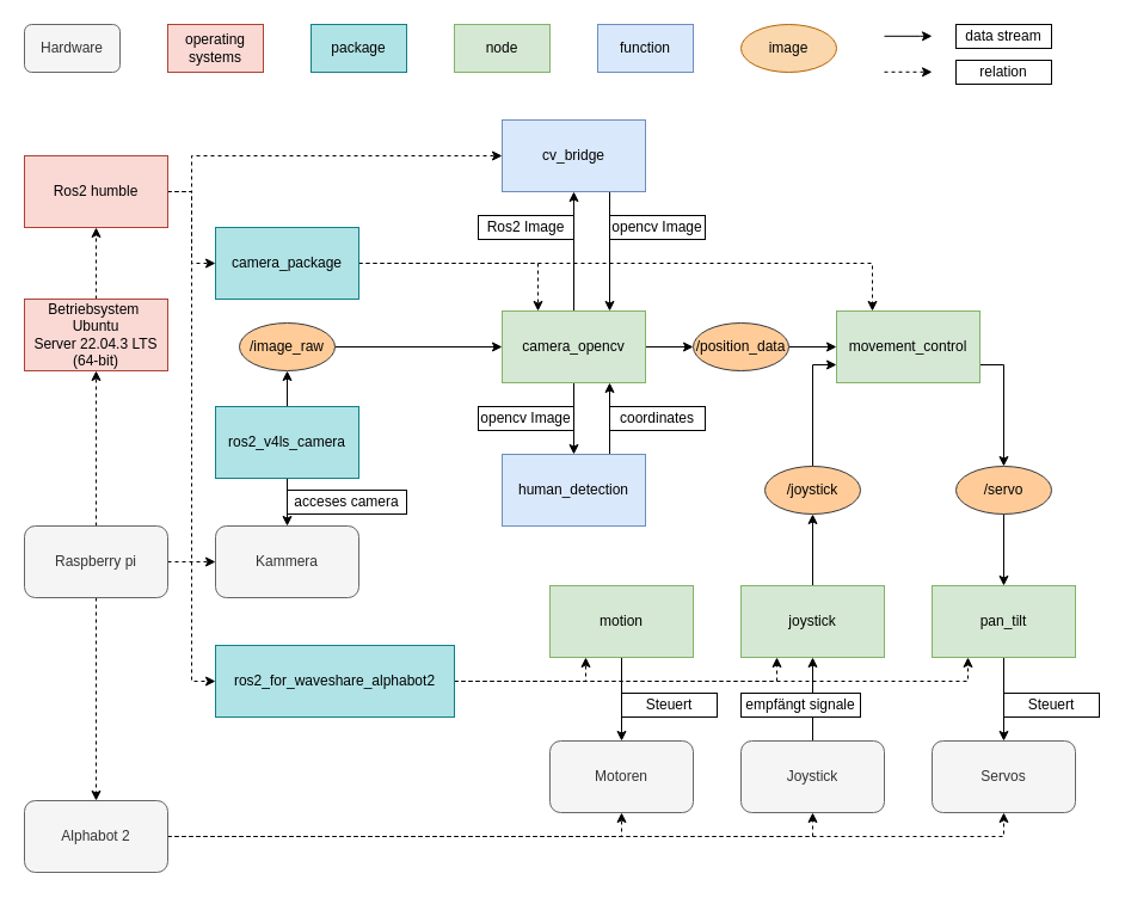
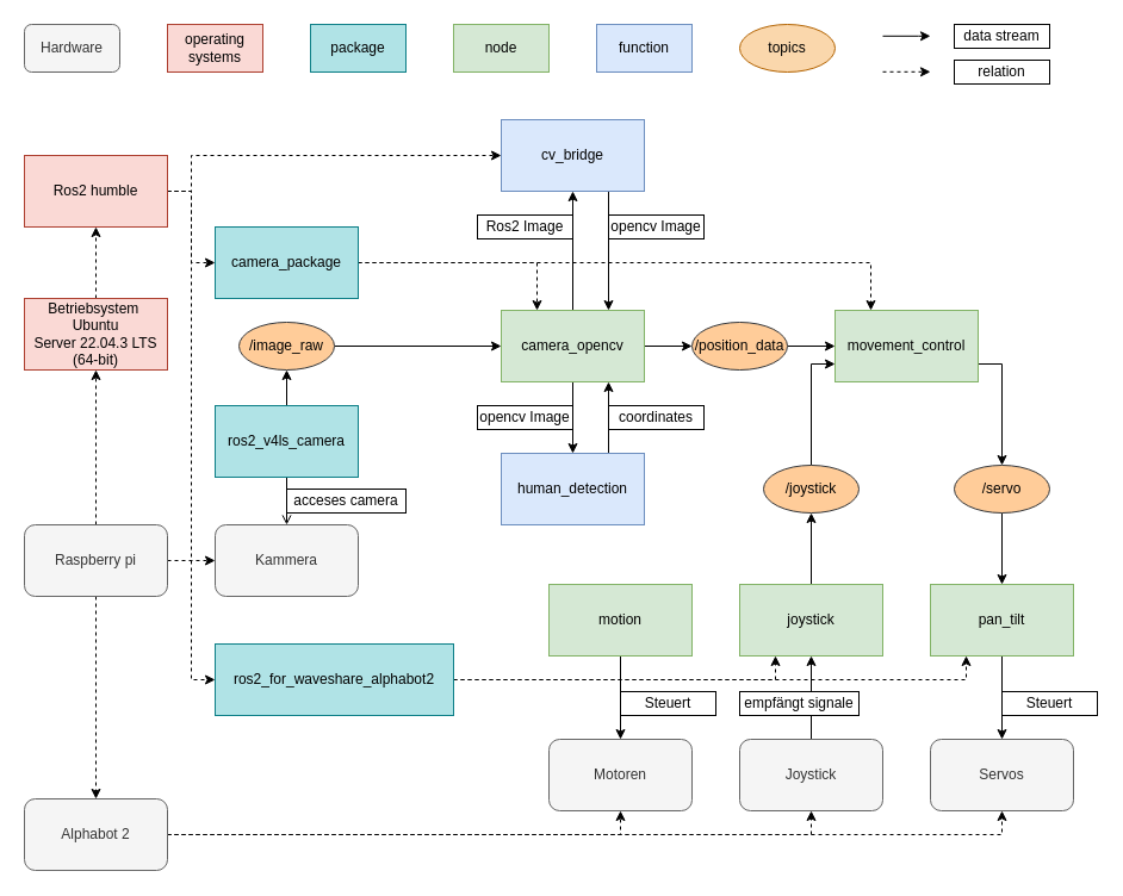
  <mxCell id="0" />
  <mxCell id="1" parent="0" />
  <mxCell id="2" style="edgeStyle=orthogonalEdgeStyle;rounded=0;orthogonalLoop=1;jettySize=auto;html=1;exitX=1;exitY=0.5;exitDx=0;exitDy=0;entryX=0.5;entryY=1;entryDx=0;entryDy=0;dashed=1;" parent="1" source="5" target="16" edge="1"><mxGeometry relative="1" as="geometry" /></mxCell>
  <mxCell id="3" style="edgeStyle=orthogonalEdgeStyle;rounded=0;orthogonalLoop=1;jettySize=auto;html=1;exitX=1;exitY=0.5;exitDx=0;exitDy=0;entryX=0.5;entryY=1;entryDx=0;entryDy=0;dashed=1;" parent="1" source="5" target="18" edge="1"><mxGeometry relative="1" as="geometry" /></mxCell>
  <mxCell id="4" style="edgeStyle=orthogonalEdgeStyle;rounded=0;orthogonalLoop=1;jettySize=auto;html=1;exitX=1;exitY=0.5;exitDx=0;exitDy=0;entryX=0.5;entryY=1;entryDx=0;entryDy=0;dashed=1;" parent="1" source="5" target="20" edge="1"><mxGeometry relative="1" as="geometry" /></mxCell>
  <mxCell id="5" value="Alphabot 2" style="rounded=1;whiteSpace=wrap;html=1;fillColor=#f5f5f5;fontColor=#333333;strokeColor=#666666;" parent="1" vertex="1"><mxGeometry x="20" y="670" width="120" height="60" as="geometry" /></mxCell>
  <mxCell id="6" style="edgeStyle=orthogonalEdgeStyle;rounded=0;orthogonalLoop=1;jettySize=auto;html=1;exitX=0.5;exitY=1;exitDx=0;exitDy=0;entryX=0.5;entryY=0;entryDx=0;entryDy=0;dashed=1;" parent="1" source="9" target="5" edge="1"><mxGeometry relative="1" as="geometry" /></mxCell>
  <mxCell id="7" style="edgeStyle=orthogonalEdgeStyle;rounded=0;orthogonalLoop=1;jettySize=auto;html=1;exitX=0.5;exitY=0;exitDx=0;exitDy=0;entryX=0.5;entryY=1;entryDx=0;entryDy=0;dashed=1;" parent="1" source="9" target="11" edge="1"><mxGeometry relative="1" as="geometry" /></mxCell>
  <mxCell id="8" value="" style="edgeStyle=orthogonalEdgeStyle;rounded=0;orthogonalLoop=1;jettySize=auto;html=1;entryX=0;entryY=0.5;entryDx=0;entryDy=0;dashed=1;" parent="1" source="9" target="17" edge="1"><mxGeometry relative="1" as="geometry" /></mxCell>
  <mxCell id="9" value="Raspberry pi" style="whiteSpace=wrap;html=1;rounded=1;fillColor=#f5f5f5;fontColor=#333333;strokeColor=#666666;" parent="1" vertex="1"><mxGeometry x="20" y="440" width="120" height="60" as="geometry" /></mxCell>
  <mxCell id="10" style="edgeStyle=orthogonalEdgeStyle;rounded=0;orthogonalLoop=1;jettySize=auto;html=1;exitX=0.5;exitY=0;exitDx=0;exitDy=0;entryX=0.5;entryY=1;entryDx=0;entryDy=0;dashed=1;" parent="1" source="11" target="15" edge="1"><mxGeometry relative="1" as="geometry" /></mxCell>
  <mxCell id="11" value="Betriebsystem&amp;nbsp;&lt;br&gt;Ubuntu&lt;br/&gt;Server 22.04.3 LTS (64-bit)" style="rounded=0;whiteSpace=wrap;html=1;fillColor=#fad9d5;strokeColor=#ae4132;" parent="1" vertex="1"><mxGeometry x="20" y="250" width="120" height="60" as="geometry" /></mxCell>
  <mxCell id="12" style="edgeStyle=orthogonalEdgeStyle;rounded=0;orthogonalLoop=1;jettySize=auto;html=1;exitX=1;exitY=0.5;exitDx=0;exitDy=0;entryX=0;entryY=0.5;entryDx=0;entryDy=0;dashed=1;" parent="1" source="15" target="37" edge="1"><mxGeometry relative="1" as="geometry" /></mxCell>
  <mxCell id="13" style="edgeStyle=orthogonalEdgeStyle;rounded=0;orthogonalLoop=1;jettySize=auto;html=1;exitX=1;exitY=0.5;exitDx=0;exitDy=0;entryX=0;entryY=0.5;entryDx=0;entryDy=0;dashed=1;" edge="1" parent="1" source="15" target="48"><mxGeometry relative="1" as="geometry" /></mxCell>
  <mxCell id="14" style="edgeStyle=orthogonalEdgeStyle;rounded=0;orthogonalLoop=1;jettySize=auto;html=1;entryX=0;entryY=0.5;entryDx=0;entryDy=0;dashed=1;" edge="1" parent="1" source="15" target="25"><mxGeometry relative="1" as="geometry"><Array as="points"><mxPoint x="160" y="160" /><mxPoint x="160" y="130" /></Array></mxGeometry></mxCell>
  <mxCell id="15" value="Ros2 humble" style="rounded=0;whiteSpace=wrap;html=1;fillColor=#fad9d5;strokeColor=#ae4132;" parent="1" vertex="1"><mxGeometry x="20" y="130" width="120" height="60" as="geometry" /></mxCell>
  <mxCell id="16" value="Servos" style="whiteSpace=wrap;html=1;rounded=1;fillColor=#f5f5f5;fontColor=#333333;strokeColor=#666666;" parent="1" vertex="1"><mxGeometry x="780" y="620" width="120" height="60" as="geometry" /></mxCell>
  <mxCell id="17" value="Kammera" style="whiteSpace=wrap;html=1;rounded=1;fillColor=#f5f5f5;fontColor=#333333;strokeColor=#666666;" parent="1" vertex="1"><mxGeometry x="180" y="440" width="120" height="60" as="geometry" /></mxCell>
  <mxCell id="18" value="Motoren" style="whiteSpace=wrap;html=1;rounded=1;fillColor=#f5f5f5;fontColor=#333333;strokeColor=#666666;" parent="1" vertex="1"><mxGeometry x="460" y="620" width="120" height="60" as="geometry" /></mxCell>
  <mxCell id="19" style="edgeStyle=orthogonalEdgeStyle;rounded=0;orthogonalLoop=1;jettySize=auto;html=1;exitX=0.5;exitY=0;exitDx=0;exitDy=0;entryX=0.5;entryY=1;entryDx=0;entryDy=0;" parent="1" source="20" target="39" edge="1"><mxGeometry relative="1" as="geometry" /></mxCell>
  <mxCell id="20" value="Joystick" style="rounded=1;whiteSpace=wrap;html=1;fillColor=#f5f5f5;fontColor=#333333;strokeColor=#666666;" parent="1" vertex="1"><mxGeometry x="620" y="620" width="120" height="60" as="geometry" /></mxCell>
- <mxCell id="21" style="edgeStyle=orthogonalEdgeStyle;rounded=0;orthogonalLoop=1;jettySize=auto;html=1;exitX=0.5;exitY=1;exitDx=0;exitDy=0;entryX=0.5;entryY=0;entryDx=0;entryDy=0;" parent="1" source="23" target="17" edge="1"><mxGeometry relative="1" as="geometry" /></mxCell>
+ <mxCell id="21" style="edgeStyle=orthogonalEdgeStyle;rounded=0;orthogonalLoop=1;jettySize=auto;html=1;exitX=0.5;exitY=1;exitDx=0;exitDy=0;entryX=0.5;entryY=0;entryDx=0;entryDy=0;endArrow=open;" parent="1" source="23" target="17" edge="1"><mxGeometry relative="1" as="geometry" /></mxCell>
  <mxCell id="22" style="edgeStyle=orthogonalEdgeStyle;rounded=0;orthogonalLoop=1;jettySize=auto;html=1;exitX=0.5;exitY=0;exitDx=0;exitDy=0;entryX=0.5;entryY=1;entryDx=0;entryDy=0;" edge="1" parent="1" source="23" target="45"><mxGeometry relative="1" as="geometry" /></mxCell>
  <mxCell id="23" value="ros2_v4ls_camera" style="rounded=0;whiteSpace=wrap;html=1;fillColor=#b0e3e6;strokeColor=#0e8088;" parent="1" vertex="1"><mxGeometry x="180" y="340" width="120" height="60" as="geometry" /></mxCell>
  <mxCell id="24" style="edgeStyle=orthogonalEdgeStyle;rounded=0;orthogonalLoop=1;jettySize=auto;html=1;exitX=0.75;exitY=1;exitDx=0;exitDy=0;entryX=0.75;entryY=0;entryDx=0;entryDy=0;" parent="1" source="25" target="29" edge="1"><mxGeometry relative="1" as="geometry"><mxPoint x="640" y="220" as="sourcePoint" /><mxPoint x="750" y="270" as="targetPoint" /></mxGeometry></mxCell>
  <mxCell id="25" value="cv_bridge" style="rounded=0;whiteSpace=wrap;html=1;fillColor=#dae8fc;strokeColor=#6c8ebf;" parent="1" vertex="1"><mxGeometry x="420" y="100" width="120" height="60" as="geometry" /></mxCell>
  <mxCell id="26" style="edgeStyle=orthogonalEdgeStyle;rounded=0;orthogonalLoop=1;jettySize=auto;html=1;exitX=0.5;exitY=0;exitDx=0;exitDy=0;entryX=0.5;entryY=1;entryDx=0;entryDy=0;" parent="1" source="29" target="25" edge="1"><mxGeometry relative="1" as="geometry"><mxPoint x="730" y="270" as="sourcePoint" /><mxPoint x="660" y="320" as="targetPoint" /></mxGeometry></mxCell>
  <mxCell id="27" style="edgeStyle=orthogonalEdgeStyle;rounded=0;orthogonalLoop=1;jettySize=auto;html=1;entryX=0.5;entryY=0;entryDx=0;entryDy=0;exitX=0.5;exitY=1;exitDx=0;exitDy=0;" parent="1" source="29" target="31" edge="1"><mxGeometry relative="1" as="geometry"><mxPoint x="720" y="220" as="sourcePoint" /></mxGeometry></mxCell>
  <mxCell id="28" style="edgeStyle=orthogonalEdgeStyle;rounded=0;orthogonalLoop=1;jettySize=auto;html=1;exitX=1;exitY=0.5;exitDx=0;exitDy=0;entryX=0;entryY=0.5;entryDx=0;entryDy=0;" edge="1" parent="1" source="29" target="50"><mxGeometry relative="1" as="geometry" /></mxCell>
  <mxCell id="29" value="camera_opencv" style="rounded=0;whiteSpace=wrap;html=1;fillColor=#d5e8d4;strokeColor=#82b366;" parent="1" vertex="1"><mxGeometry x="420" y="260" width="120" height="60" as="geometry" /></mxCell>
  <mxCell id="30" style="edgeStyle=orthogonalEdgeStyle;rounded=0;orthogonalLoop=1;jettySize=auto;html=1;exitX=0.75;exitY=0;exitDx=0;exitDy=0;entryX=0.75;entryY=1;entryDx=0;entryDy=0;" edge="1" parent="1" source="31" target="29"><mxGeometry relative="1" as="geometry" /></mxCell>
  <mxCell id="31" value="human_detection" style="rounded=0;whiteSpace=wrap;html=1;fillColor=#dae8fc;strokeColor=#6c8ebf;" parent="1" vertex="1"><mxGeometry x="420" y="380" width="120" height="60" as="geometry" /></mxCell>
  <mxCell id="32" style="edgeStyle=orthogonalEdgeStyle;rounded=0;orthogonalLoop=1;jettySize=auto;html=1;exitX=1;exitY=0.75;exitDx=0;exitDy=0;entryX=0.5;entryY=0;entryDx=0;entryDy=0;" edge="1" parent="1" source="33" target="52"><mxGeometry relative="1" as="geometry" /></mxCell>
  <mxCell id="33" value="movement_control" style="rounded=0;whiteSpace=wrap;html=1;fillColor=#d5e8d4;strokeColor=#82b366;" parent="1" vertex="1"><mxGeometry x="700" y="260" width="120" height="60" as="geometry" /></mxCell>
- <mxCell id="34" style="edgeStyle=orthogonalEdgeStyle;rounded=0;orthogonalLoop=1;jettySize=auto;html=1;exitX=1;exitY=0.5;exitDx=0;exitDy=0;entryX=0.25;entryY=1;entryDx=0;entryDy=0;dashed=1;" edge="1" parent="1" source="37" target="43"><mxGeometry relative="1" as="geometry" /></mxCell>
  <mxCell id="35" style="edgeStyle=orthogonalEdgeStyle;rounded=0;orthogonalLoop=1;jettySize=auto;html=1;exitX=1;exitY=0.5;exitDx=0;exitDy=0;entryX=0.25;entryY=1;entryDx=0;entryDy=0;dashed=1;" edge="1" parent="1" source="37" target="39"><mxGeometry relative="1" as="geometry" /></mxCell>
  <mxCell id="36" style="edgeStyle=orthogonalEdgeStyle;rounded=0;orthogonalLoop=1;jettySize=auto;html=1;exitX=1;exitY=0.5;exitDx=0;exitDy=0;entryX=0.25;entryY=1;entryDx=0;entryDy=0;dashed=1;" edge="1" parent="1" source="37" target="41"><mxGeometry relative="1" as="geometry" /></mxCell>
  <mxCell id="37" value="ros2_for_waveshare_alphabot2" style="rounded=0;whiteSpace=wrap;html=1;fillColor=#b0e3e6;strokeColor=#0e8088;" parent="1" vertex="1"><mxGeometry x="180" y="540" width="200" height="60" as="geometry" /></mxCell>
  <mxCell id="38" style="edgeStyle=orthogonalEdgeStyle;rounded=0;orthogonalLoop=1;jettySize=auto;html=1;exitX=0.5;exitY=0;exitDx=0;exitDy=0;entryX=0.5;entryY=1;entryDx=0;entryDy=0;" edge="1" parent="1" source="39" target="54"><mxGeometry relative="1" as="geometry" /></mxCell>
  <mxCell id="39" value="joystick" style="rounded=0;whiteSpace=wrap;html=1;fillColor=#d5e8d4;strokeColor=#82b366;" parent="1" vertex="1"><mxGeometry x="620" y="490" width="120" height="60" as="geometry" /></mxCell>
  <mxCell id="40" style="edgeStyle=orthogonalEdgeStyle;rounded=0;orthogonalLoop=1;jettySize=auto;html=1;exitX=0.5;exitY=1;exitDx=0;exitDy=0;entryX=0.5;entryY=0;entryDx=0;entryDy=0;" parent="1" source="41" target="16" edge="1"><mxGeometry relative="1" as="geometry" /></mxCell>
  <mxCell id="41" value="pan_tilt" style="rounded=0;whiteSpace=wrap;html=1;fillColor=#d5e8d4;strokeColor=#82b366;" parent="1" vertex="1"><mxGeometry x="780" y="490" width="120" height="60" as="geometry" /></mxCell>
  <mxCell id="42" style="edgeStyle=orthogonalEdgeStyle;rounded=0;orthogonalLoop=1;jettySize=auto;html=1;exitX=0.5;exitY=1;exitDx=0;exitDy=0;entryX=0.5;entryY=0;entryDx=0;entryDy=0;" parent="1" source="43" target="18" edge="1"><mxGeometry relative="1" as="geometry" /></mxCell>
  <mxCell id="43" value="motion" style="rounded=0;whiteSpace=wrap;html=1;fillColor=#d5e8d4;strokeColor=#82b366;" parent="1" vertex="1"><mxGeometry x="460" y="490" width="120" height="60" as="geometry" /></mxCell>
  <mxCell id="44" style="edgeStyle=orthogonalEdgeStyle;rounded=0;orthogonalLoop=1;jettySize=auto;html=1;exitX=1;exitY=0.5;exitDx=0;exitDy=0;entryX=0;entryY=0.5;entryDx=0;entryDy=0;" edge="1" parent="1" source="45" target="29"><mxGeometry relative="1" as="geometry" /></mxCell>
  <mxCell id="45" value="/image_raw" style="ellipse;whiteSpace=wrap;html=1;fillColor=#ffcc99;strokeColor=#36393d;" vertex="1" parent="1"><mxGeometry x="200" y="270" width="80" height="40" as="geometry" /></mxCell>
  <mxCell id="46" style="edgeStyle=orthogonalEdgeStyle;rounded=0;orthogonalLoop=1;jettySize=auto;html=1;exitX=1;exitY=0.5;exitDx=0;exitDy=0;entryX=0.25;entryY=0;entryDx=0;entryDy=0;dashed=1;" edge="1" parent="1" source="48" target="29"><mxGeometry relative="1" as="geometry" /></mxCell>
  <mxCell id="47" style="edgeStyle=orthogonalEdgeStyle;rounded=0;orthogonalLoop=1;jettySize=auto;html=1;exitX=1;exitY=0.5;exitDx=0;exitDy=0;entryX=0.25;entryY=0;entryDx=0;entryDy=0;dashed=1;" edge="1" parent="1" source="48" target="33"><mxGeometry relative="1" as="geometry" /></mxCell>
  <mxCell id="48" value="camera_package" style="rounded=0;whiteSpace=wrap;html=1;fillColor=#b0e3e6;strokeColor=#0e8088;" vertex="1" parent="1"><mxGeometry x="180" y="190" width="120" height="60" as="geometry" /></mxCell>
  <mxCell id="49" style="edgeStyle=orthogonalEdgeStyle;rounded=0;orthogonalLoop=1;jettySize=auto;html=1;exitX=1;exitY=0.5;exitDx=0;exitDy=0;entryX=0;entryY=0.5;entryDx=0;entryDy=0;" edge="1" parent="1" source="50" target="33"><mxGeometry relative="1" as="geometry" /></mxCell>
  <mxCell id="50" value="/position_data" style="ellipse;whiteSpace=wrap;html=1;fillColor=#ffcc99;strokeColor=#36393d;" vertex="1" parent="1"><mxGeometry x="580" y="270" width="80" height="40" as="geometry" /></mxCell>
  <mxCell id="51" style="edgeStyle=orthogonalEdgeStyle;rounded=0;orthogonalLoop=1;jettySize=auto;html=1;exitX=0.5;exitY=1;exitDx=0;exitDy=0;entryX=0.5;entryY=0;entryDx=0;entryDy=0;" edge="1" parent="1" source="52" target="41"><mxGeometry relative="1" as="geometry" /></mxCell>
  <mxCell id="52" value="/servo" style="ellipse;whiteSpace=wrap;html=1;fillColor=#ffcc99;strokeColor=#36393d;" vertex="1" parent="1"><mxGeometry x="800" y="390" width="80" height="40" as="geometry" /></mxCell>
  <mxCell id="53" style="edgeStyle=orthogonalEdgeStyle;rounded=0;orthogonalLoop=1;jettySize=auto;html=1;exitX=0.5;exitY=0;exitDx=0;exitDy=0;entryX=0;entryY=0.75;entryDx=0;entryDy=0;strokeColor=default;" edge="1" parent="1" source="54" target="33"><mxGeometry relative="1" as="geometry" /></mxCell>
  <mxCell id="54" value="/joystick" style="ellipse;whiteSpace=wrap;html=1;fillColor=#ffcc99;strokeColor=#36393d;" vertex="1" parent="1"><mxGeometry x="640" y="390" width="80" height="40" as="geometry" /></mxCell>
  <mxCell id="55" value="function" style="rounded=0;whiteSpace=wrap;html=1;fillColor=#dae8fc;strokeColor=#6c8ebf;" vertex="1" parent="1"><mxGeometry x="500" y="20" width="80" height="40" as="geometry" /></mxCell>
  <mxCell id="56" value="package" style="rounded=0;whiteSpace=wrap;html=1;fillColor=#b0e3e6;strokeColor=#0e8088;" vertex="1" parent="1"><mxGeometry x="260" y="20" width="80" height="40" as="geometry" /></mxCell>
  <mxCell id="57" value="node" style="rounded=0;whiteSpace=wrap;html=1;fillColor=#d5e8d4;strokeColor=#82b366;" vertex="1" parent="1"><mxGeometry x="380" y="20" width="80" height="40" as="geometry" /></mxCell>
- <mxCell id="58" value="image" style="ellipse;whiteSpace=wrap;html=1;fillColor=#fad7ac;strokeColor=#b46504;" vertex="1" parent="1"><mxGeometry x="620" y="20" width="80" height="40" as="geometry" /></mxCell>
+ <mxCell id="58" value="topics" style="ellipse;whiteSpace=wrap;html=1;fillColor=#fad7ac;strokeColor=#b46504;" vertex="1" parent="1"><mxGeometry x="620" y="20" width="80" height="40" as="geometry" /></mxCell>
  <mxCell id="59" value="operating systems" style="rounded=0;whiteSpace=wrap;html=1;fillColor=#fad9d5;strokeColor=#ae4132;" vertex="1" parent="1"><mxGeometry x="140" y="20" width="80" height="40" as="geometry" /></mxCell>
  <mxCell id="60" value="Hardware" style="rounded=1;whiteSpace=wrap;html=1;fillColor=#f5f5f5;fontColor=#333333;strokeColor=#666666;" vertex="1" parent="1"><mxGeometry x="20" y="20" width="80" height="40" as="geometry" /></mxCell>
  <mxCell id="61" value="opencv Image" style="rounded=0;whiteSpace=wrap;html=1;" vertex="1" parent="1"><mxGeometry x="510" y="180" width="80" height="20" as="geometry" /></mxCell>
  <mxCell id="62" value="Ros2 Image" style="rounded=0;whiteSpace=wrap;html=1;" vertex="1" parent="1"><mxGeometry x="400" y="180" width="80" height="20" as="geometry" /></mxCell>
  <mxCell id="63" value="coordinates" style="rounded=0;whiteSpace=wrap;html=1;" vertex="1" parent="1"><mxGeometry x="510" y="340" width="80" height="20" as="geometry" /></mxCell>
  <mxCell id="64" value="opencv Image" style="rounded=0;whiteSpace=wrap;html=1;" vertex="1" parent="1"><mxGeometry x="400" y="340" width="80" height="20" as="geometry" /></mxCell>
  <mxCell id="65" value="acceses camera" style="rounded=0;whiteSpace=wrap;html=1;" vertex="1" parent="1"><mxGeometry x="240" y="410" width="100" height="20" as="geometry" /></mxCell>
  <mxCell id="66" value="Steuert" style="rounded=0;whiteSpace=wrap;html=1;" vertex="1" parent="1"><mxGeometry x="520" y="580" width="80" height="20" as="geometry" /></mxCell>
  <mxCell id="67" value="Steuert" style="rounded=0;whiteSpace=wrap;html=1;" vertex="1" parent="1"><mxGeometry x="840" y="580" width="80" height="20" as="geometry" /></mxCell>
  <mxCell id="68" value="empfängt signale" style="rounded=0;whiteSpace=wrap;html=1;" vertex="1" parent="1"><mxGeometry x="620" y="580" width="100" height="20" as="geometry" /></mxCell>
  <mxCell id="69" style="edgeStyle=orthogonalEdgeStyle;rounded=0;orthogonalLoop=1;jettySize=auto;html=1;" edge="1" parent="1"><mxGeometry relative="1" as="geometry"><mxPoint x="780" y="29.8" as="targetPoint" /><mxPoint x="740" y="29.8" as="sourcePoint" /><Array as="points"><mxPoint x="770" y="29.8" /><mxPoint x="770" y="29.8" /></Array></mxGeometry></mxCell>
  <mxCell id="70" value="data stream" style="rounded=0;whiteSpace=wrap;html=1;" vertex="1" parent="1"><mxGeometry x="800" y="20" width="80" height="20" as="geometry" /></mxCell>
  <mxCell id="71" style="edgeStyle=orthogonalEdgeStyle;rounded=0;orthogonalLoop=1;jettySize=auto;html=1;dashed=1;" edge="1" parent="1"><mxGeometry relative="1" as="geometry"><mxPoint x="780" y="59.8" as="targetPoint" /><mxPoint x="740" y="59.8" as="sourcePoint" /><Array as="points"><mxPoint x="770" y="59.8" /><mxPoint x="770" y="59.8" /></Array></mxGeometry></mxCell>
  <mxCell id="72" value="relation" style="rounded=0;whiteSpace=wrap;html=1;" vertex="1" parent="1"><mxGeometry x="800" y="50" width="80" height="20" as="geometry" /></mxCell>
